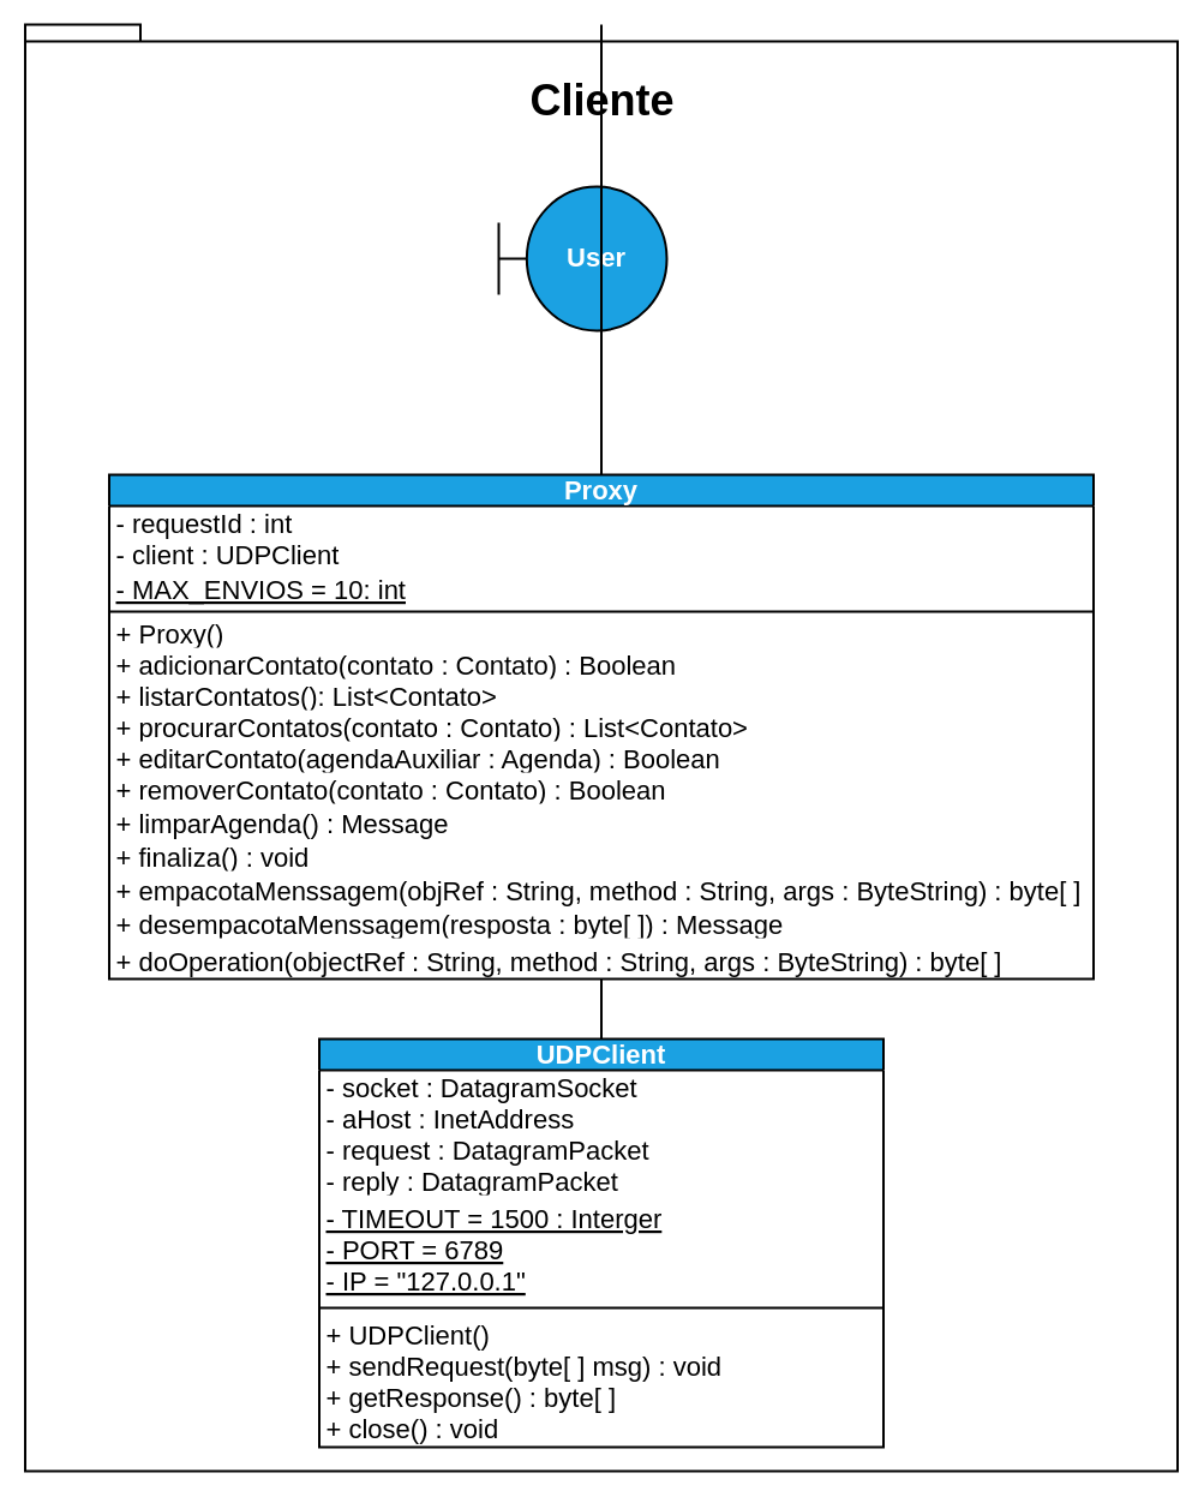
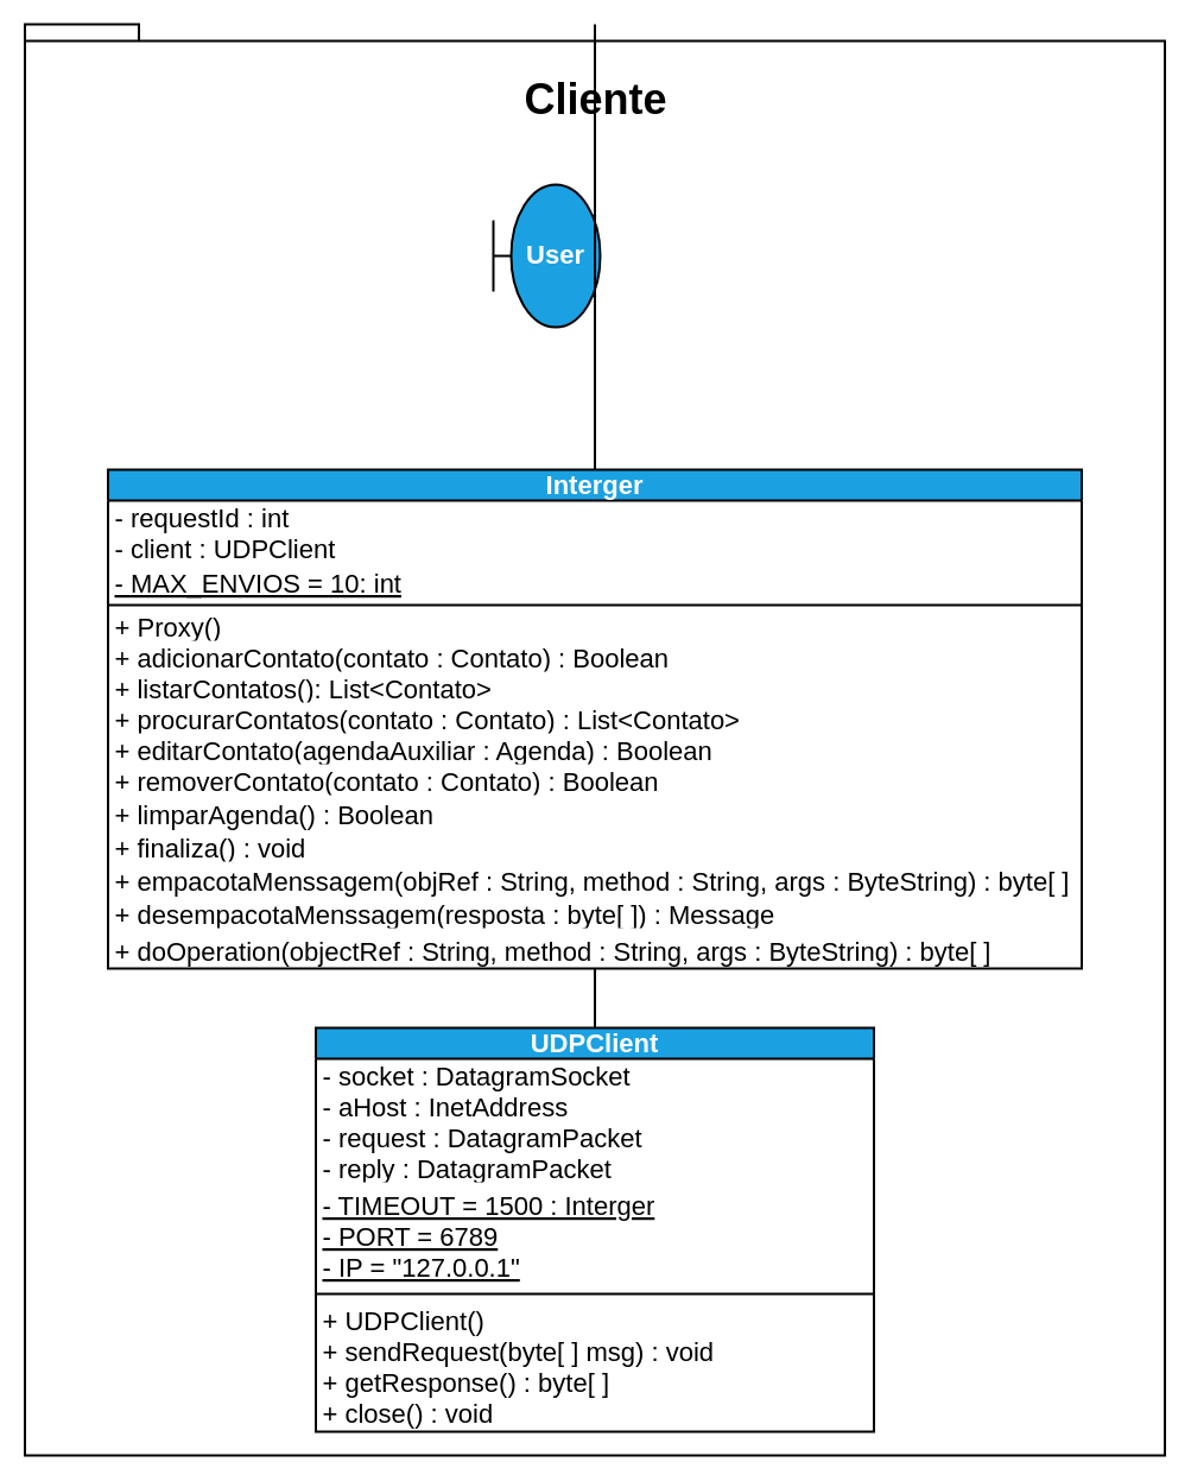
  <mxCell id="0" />
  <mxCell id="1" parent="0" />
  <mxCell id="2" value="&lt;font style=&quot;font-size: 36px ; line-height: 2.6&quot;&gt;Cliente&lt;/font&gt;" style="shape=folder;fontStyle=1;spacingTop=10;tabWidth=40;tabHeight=14;tabPosition=left;html=1;fontSize=22;strokeColor=default;strokeWidth=2;verticalAlign=top;" vertex="1" parent="1"><mxGeometry x="20.5" y="20" width="960" height="1205" as="geometry" /></mxCell>
- <mxCell id="3" value="User" style="shape=umlBoundary;whiteSpace=wrap;html=1;fillColor=#1ba1e2;strokeColor=#000000;strokeWidth=2;fontStyle=1;fontSize=22;verticalAlign=middle;fontColor=#ffffff;spacing=2;" vertex="1" parent="1"><mxGeometry x="415" y="155" width="140" height="120" as="geometry" /></mxCell>
+ <mxCell id="3" value="User" style="shape=umlBoundary;whiteSpace=wrap;html=1;fillColor=#1ba1e2;strokeColor=#000000;strokeWidth=2;fontStyle=1;fontSize=22;verticalAlign=middle;fontColor=#ffffff;spacing=2;" vertex="1" parent="1"><mxGeometry x="415" y="155" width="90" height="120" as="geometry" /></mxCell>
  <mxCell id="4" style="edgeStyle=none;html=1;exitX=0.5;exitY=0;exitDx=0;exitDy=0;fontSize=22;endArrow=none;endFill=0;strokeWidth=2;" edge="1" parent="1" source="5" target="2"><mxGeometry relative="1" as="geometry" /></mxCell>
- <mxCell id="5" value="Proxy" style="swimlane;fontStyle=1;align=center;verticalAlign=bottom;childLayout=stackLayout;horizontal=1;startSize=26;horizontalStack=0;resizeParent=1;resizeParentMax=0;resizeLast=0;collapsible=1;marginBottom=0;fontSize=22;strokeColor=#000000;strokeWidth=2;fillColor=#1ba1e2;fontColor=#ffffff;" vertex="1" parent="1"><mxGeometry x="90.5" y="395" width="820" height="420" as="geometry" /></mxCell>
+ <mxCell id="5" value="Interger" style="swimlane;fontStyle=1;align=center;verticalAlign=bottom;childLayout=stackLayout;horizontal=1;startSize=26;horizontalStack=0;resizeParent=1;resizeParentMax=0;resizeLast=0;collapsible=1;marginBottom=0;fontSize=22;strokeColor=#000000;strokeWidth=2;fillColor=#1ba1e2;fontColor=#ffffff;" vertex="1" parent="1"><mxGeometry x="90.5" y="395" width="820" height="420" as="geometry" /></mxCell>
  <mxCell id="6" value="- requestId : int&#10;- client : UDPClient" style="text;strokeColor=none;fillColor=none;align=left;verticalAlign=middle;spacingLeft=4;spacingRight=4;overflow=hidden;rotatable=0;points=[[0,0.5],[1,0.5]];portConstraint=eastwest;fontSize=22;fontStyle=0" vertex="1" parent="5"><mxGeometry y="26" width="820" height="50" as="geometry" /></mxCell>
  <mxCell id="7" value="- MAX_ENVIOS = 10: int" style="text;strokeColor=none;fillColor=none;align=left;verticalAlign=top;spacingLeft=4;spacingRight=4;overflow=hidden;rotatable=0;points=[[0,0.5],[1,0.5]];portConstraint=eastwest;fontSize=22;fontStyle=4" vertex="1" parent="5"><mxGeometry y="76" width="820" height="34" as="geometry" /></mxCell>
  <mxCell id="8" value="" style="line;strokeWidth=2;fillColor=none;align=left;verticalAlign=middle;spacingTop=-1;spacingLeft=3;spacingRight=3;rotatable=0;labelPosition=right;points=[];portConstraint=eastwest;fontSize=22;" vertex="1" parent="5"><mxGeometry y="110" width="820" height="8" as="geometry" /></mxCell>
  <mxCell id="9" value="+ Proxy()" style="text;strokeColor=none;fillColor=none;align=left;verticalAlign=middle;spacingLeft=4;spacingRight=4;overflow=hidden;rotatable=0;points=[[0,0.5],[1,0.5]];portConstraint=eastwest;fontSize=22;" vertex="1" parent="5"><mxGeometry y="118" width="820" height="26" as="geometry" /></mxCell>
  <mxCell id="10" value="+ adicionarContato(contato : Contato) : Boolean" style="text;strokeColor=none;fillColor=none;align=left;verticalAlign=middle;spacingLeft=4;spacingRight=4;overflow=hidden;rotatable=0;points=[[0,0.5],[1,0.5]];portConstraint=eastwest;fontSize=22;" vertex="1" parent="5"><mxGeometry y="144" width="820" height="26" as="geometry" /></mxCell>
  <mxCell id="11" value="+ listarContatos(): List&lt;Contato&gt;" style="text;strokeColor=none;fillColor=none;align=left;verticalAlign=middle;spacingLeft=4;spacingRight=4;overflow=hidden;rotatable=0;points=[[0,0.5],[1,0.5]];portConstraint=eastwest;fontSize=22;" vertex="1" parent="5"><mxGeometry y="170" width="820" height="26" as="geometry" /></mxCell>
  <mxCell id="12" value="+ procurarContatos(contato : Contato) : List&lt;Contato&gt;" style="text;strokeColor=none;fillColor=none;align=left;verticalAlign=middle;spacingLeft=4;spacingRight=4;overflow=hidden;rotatable=0;points=[[0,0.5],[1,0.5]];portConstraint=eastwest;fontSize=22;" vertex="1" parent="5"><mxGeometry y="196" width="820" height="26" as="geometry" /></mxCell>
  <mxCell id="13" value="+ editarContato(agendaAuxiliar : Agenda) : Boolean" style="text;strokeColor=none;fillColor=none;align=left;verticalAlign=middle;spacingLeft=4;spacingRight=4;overflow=hidden;rotatable=0;points=[[0,0.5],[1,0.5]];portConstraint=eastwest;fontSize=22;" vertex="1" parent="5"><mxGeometry y="222" width="820" height="26" as="geometry" /></mxCell>
  <mxCell id="14" value="+ removerContato(contato : Contato) : Boolean" style="text;strokeColor=none;fillColor=none;align=left;verticalAlign=middle;spacingLeft=4;spacingRight=4;overflow=hidden;rotatable=0;points=[[0,0.5],[1,0.5]];portConstraint=eastwest;fontSize=22;" vertex="1" parent="5"><mxGeometry y="248" width="820" height="26" as="geometry" /></mxCell>
- <mxCell id="15" value="+ limparAgenda() : Message" style="text;strokeColor=none;fillColor=none;align=left;verticalAlign=middle;spacingLeft=4;spacingRight=4;overflow=hidden;rotatable=0;points=[[0,0.5],[1,0.5]];portConstraint=eastwest;fontSize=22;" vertex="1" parent="5"><mxGeometry y="274" width="820" height="30" as="geometry" /></mxCell>
+ <mxCell id="15" value="+ limparAgenda() : Boolean" style="text;strokeColor=none;fillColor=none;align=left;verticalAlign=middle;spacingLeft=4;spacingRight=4;overflow=hidden;rotatable=0;points=[[0,0.5],[1,0.5]];portConstraint=eastwest;fontSize=22;" vertex="1" parent="5"><mxGeometry y="274" width="820" height="30" as="geometry" /></mxCell>
  <mxCell id="16" value="+ finaliza() : void" style="text;strokeColor=none;fillColor=none;align=left;verticalAlign=middle;spacingLeft=4;spacingRight=4;overflow=hidden;rotatable=0;points=[[0,0.5],[1,0.5]];portConstraint=eastwest;fontSize=22;" vertex="1" parent="5"><mxGeometry y="304" width="820" height="26" as="geometry" /></mxCell>
  <mxCell id="17" value="+ empacotaMenssagem(objRef : String, method : String, args : ByteString) : byte[ ]" style="text;strokeColor=none;fillColor=none;align=left;verticalAlign=middle;spacingLeft=4;spacingRight=4;overflow=hidden;rotatable=0;points=[[0,0.5],[1,0.5]];portConstraint=eastwest;fontSize=22;" vertex="1" parent="5"><mxGeometry y="330" width="820" height="30" as="geometry" /></mxCell>
  <mxCell id="18" value="+ desempacotaMenssagem(resposta : byte[ ]) : Message" style="text;strokeColor=none;fillColor=none;align=left;verticalAlign=middle;spacingLeft=4;spacingRight=4;overflow=hidden;rotatable=0;points=[[0,0.5],[1,0.5]];portConstraint=eastwest;fontSize=22;" vertex="1" parent="5"><mxGeometry y="360" width="820" height="26" as="geometry" /></mxCell>
  <mxCell id="19" value="+ doOperation(objectRef : String, method : String, args : ByteString) : byte[ ]" style="text;strokeColor=none;fillColor=none;align=left;verticalAlign=top;spacingLeft=4;spacingRight=4;overflow=hidden;rotatable=0;points=[[0,0.5],[1,0.5]];portConstraint=eastwest;fontSize=22;" vertex="1" parent="5"><mxGeometry y="386" width="820" height="34" as="geometry" /></mxCell>
  <mxCell id="20" style="edgeStyle=none;html=1;exitX=0.5;exitY=0;exitDx=0;exitDy=0;fontSize=22;endArrow=none;endFill=0;strokeWidth=2;" edge="1" parent="1" source="21" target="19"><mxGeometry relative="1" as="geometry" /></mxCell>
  <mxCell id="21" value="UDPClient" style="swimlane;fontStyle=1;align=center;verticalAlign=bottom;childLayout=stackLayout;horizontal=1;startSize=26;horizontalStack=0;resizeParent=1;resizeParentMax=0;resizeLast=0;collapsible=1;marginBottom=0;fontSize=22;strokeColor=#000000;strokeWidth=2;fillColor=#1ba1e2;fontColor=#ffffff;" vertex="1" parent="1"><mxGeometry x="265.5" y="865" width="470" height="340" as="geometry" /></mxCell>
  <mxCell id="22" value="- socket : DatagramSocket&#10;- aHost : InetAddress&#10;- request : DatagramPacket&#10;- reply : DatagramPacket" style="text;strokeColor=none;fillColor=none;align=left;verticalAlign=middle;spacingLeft=4;spacingRight=4;overflow=hidden;rotatable=0;points=[[0,0.5],[1,0.5]];portConstraint=eastwest;fontSize=22;" vertex="1" parent="21"><mxGeometry y="26" width="470" height="104" as="geometry" /></mxCell>
  <mxCell id="23" value="- TIMEOUT = 1500 : Interger&#10;- PORT = 6789&#10;- IP = &quot;127.0.0.1&quot;" style="text;strokeColor=none;fillColor=none;align=left;verticalAlign=top;spacingLeft=4;spacingRight=4;overflow=hidden;rotatable=0;points=[[0,0.5],[1,0.5]];portConstraint=eastwest;fontSize=22;fontStyle=4" vertex="1" parent="21"><mxGeometry y="130" width="470" height="90" as="geometry" /></mxCell>
  <mxCell id="24" value="" style="line;strokeWidth=2;fillColor=none;align=left;verticalAlign=middle;spacingTop=-1;spacingLeft=3;spacingRight=3;rotatable=0;labelPosition=right;points=[];portConstraint=eastwest;fontSize=22;" vertex="1" parent="21"><mxGeometry y="220" width="470" height="8" as="geometry" /></mxCell>
  <mxCell id="25" value="+ UDPClient()&#10;+ sendRequest(byte[ ] msg) : void&#10;+ getResponse() : byte[ ]&#10;+ close() : void" style="text;strokeColor=none;fillColor=none;align=left;verticalAlign=middle;spacingLeft=4;spacingRight=4;overflow=hidden;rotatable=0;points=[[0,0.5],[1,0.5]];portConstraint=eastwest;fontSize=22;" vertex="1" parent="21"><mxGeometry y="228" width="470" height="112" as="geometry" /></mxCell>
